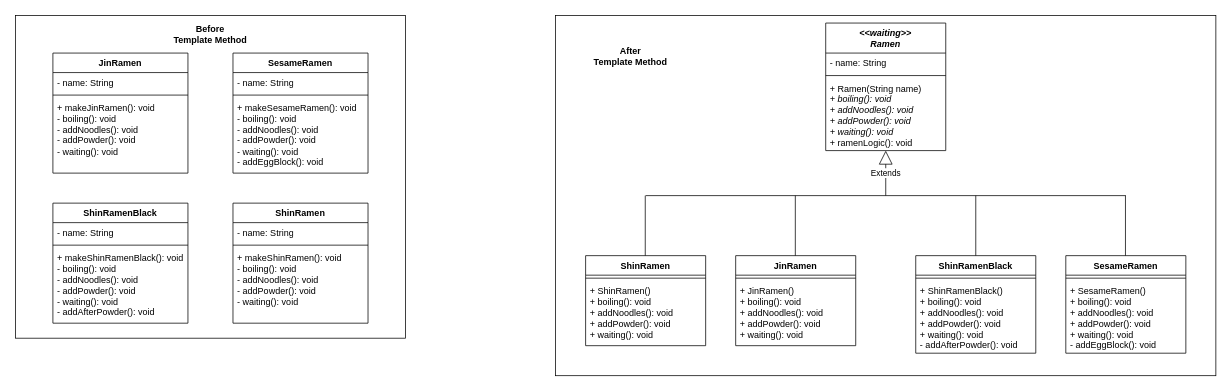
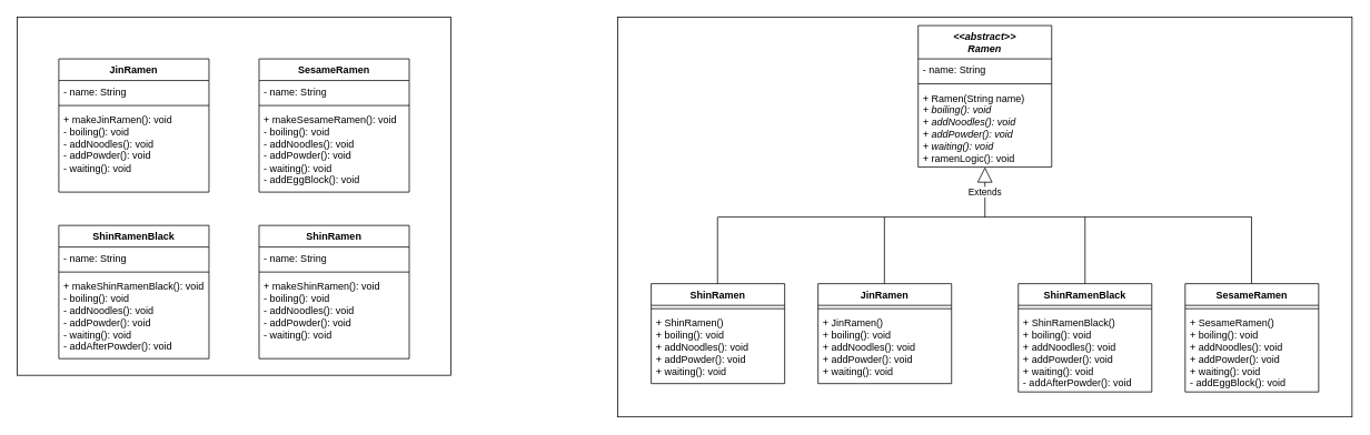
  <mxCell id="0" />
  <mxCell id="1" parent="0" />
  <mxCell id="2" value="" style="rounded=0;whiteSpace=wrap;html=1;" parent="1" vertex="1"><mxGeometry x="20" y="20" width="520" height="430" as="geometry" /></mxCell>
  <mxCell id="3" value="" style="rounded=0;whiteSpace=wrap;html=1;fillColor=default;" parent="1" vertex="1"><mxGeometry x="740" y="20" width="880" height="480" as="geometry" /></mxCell>
  <mxCell id="4" value="JinRamen" style="swimlane;fontStyle=1;align=center;verticalAlign=top;childLayout=stackLayout;horizontal=1;startSize=26;horizontalStack=0;resizeParent=1;resizeParentMax=0;resizeLast=0;collapsible=1;marginBottom=0;whiteSpace=wrap;html=1;" parent="1" vertex="1"><mxGeometry x="980" y="340" width="160" height="120" as="geometry" /></mxCell>
  <mxCell id="5" value="" style="line;strokeWidth=1;fillColor=none;align=left;verticalAlign=middle;spacingTop=-1;spacingLeft=3;spacingRight=3;rotatable=0;labelPosition=right;points=[];portConstraint=eastwest;strokeColor=inherit;" parent="4" vertex="1"><mxGeometry y="26" width="160" height="8" as="geometry" /></mxCell>
  <mxCell id="6" value="+ JinRamen()&lt;br&gt;+ boiling(): void&lt;br style=&quot;border-color: var(--border-color);&quot;&gt;+ addNoodles(): void&lt;br style=&quot;border-color: var(--border-color);&quot;&gt;+ addPowder(): void&lt;br style=&quot;border-color: var(--border-color);&quot;&gt;+ waiting(): void" style="text;strokeColor=none;fillColor=none;align=left;verticalAlign=top;spacingLeft=4;spacingRight=4;overflow=hidden;rotatable=0;points=[[0,0.5],[1,0.5]];portConstraint=eastwest;whiteSpace=wrap;html=1;" parent="4" vertex="1"><mxGeometry y="34" width="160" height="86" as="geometry" /></mxCell>
  <mxCell id="7" value="ShinRamen" style="swimlane;fontStyle=1;align=center;verticalAlign=top;childLayout=stackLayout;horizontal=1;startSize=26;horizontalStack=0;resizeParent=1;resizeParentMax=0;resizeLast=0;collapsible=1;marginBottom=0;whiteSpace=wrap;html=1;" parent="1" vertex="1"><mxGeometry x="780" y="340" width="160" height="120" as="geometry" /></mxCell>
  <mxCell id="8" value="" style="line;strokeWidth=1;fillColor=none;align=left;verticalAlign=middle;spacingTop=-1;spacingLeft=3;spacingRight=3;rotatable=0;labelPosition=right;points=[];portConstraint=eastwest;strokeColor=inherit;" parent="7" vertex="1"><mxGeometry y="26" width="160" height="8" as="geometry" /></mxCell>
  <mxCell id="9" value="+ ShinRamen()&lt;br&gt;+ boiling(): void&lt;br&gt;+ addNoodles(): void&lt;br&gt;+ addPowder(): void&lt;br&gt;+ waiting(): void" style="text;strokeColor=none;fillColor=none;align=left;verticalAlign=top;spacingLeft=4;spacingRight=4;overflow=hidden;rotatable=0;points=[[0,0.5],[1,0.5]];portConstraint=eastwest;whiteSpace=wrap;html=1;" parent="7" vertex="1"><mxGeometry y="34" width="160" height="86" as="geometry" /></mxCell>
  <mxCell id="10" value="SesameRamen" style="swimlane;fontStyle=1;align=center;verticalAlign=top;childLayout=stackLayout;horizontal=1;startSize=26;horizontalStack=0;resizeParent=1;resizeParentMax=0;resizeLast=0;collapsible=1;marginBottom=0;whiteSpace=wrap;html=1;" parent="1" vertex="1"><mxGeometry x="1420" y="340" width="160" height="130" as="geometry" /></mxCell>
  <mxCell id="11" value="" style="line;strokeWidth=1;fillColor=none;align=left;verticalAlign=middle;spacingTop=-1;spacingLeft=3;spacingRight=3;rotatable=0;labelPosition=right;points=[];portConstraint=eastwest;strokeColor=inherit;" parent="10" vertex="1"><mxGeometry y="26" width="160" height="8" as="geometry" /></mxCell>
  <mxCell id="12" value="+ SesameRamen()&lt;br&gt;+ boiling(): void&lt;br style=&quot;border-color: var(--border-color);&quot;&gt;+ addNoodles(): void&lt;br style=&quot;border-color: var(--border-color);&quot;&gt;+ addPowder(): void&lt;br style=&quot;border-color: var(--border-color);&quot;&gt;+ waiting(): void&lt;br&gt;- addEggBlock(): void" style="text;strokeColor=none;fillColor=none;align=left;verticalAlign=top;spacingLeft=4;spacingRight=4;overflow=hidden;rotatable=0;points=[[0,0.5],[1,0.5]];portConstraint=eastwest;whiteSpace=wrap;html=1;" parent="10" vertex="1"><mxGeometry y="34" width="160" height="96" as="geometry" /></mxCell>
  <mxCell id="13" value="ShinRamenBlack" style="swimlane;fontStyle=1;align=center;verticalAlign=top;childLayout=stackLayout;horizontal=1;startSize=26;horizontalStack=0;resizeParent=1;resizeParentMax=0;resizeLast=0;collapsible=1;marginBottom=0;whiteSpace=wrap;html=1;" parent="1" vertex="1"><mxGeometry x="1220" y="340" width="160" height="130" as="geometry" /></mxCell>
  <mxCell id="14" value="" style="line;strokeWidth=1;fillColor=none;align=left;verticalAlign=middle;spacingTop=-1;spacingLeft=3;spacingRight=3;rotatable=0;labelPosition=right;points=[];portConstraint=eastwest;strokeColor=inherit;" parent="13" vertex="1"><mxGeometry y="26" width="160" height="8" as="geometry" /></mxCell>
  <mxCell id="15" value="+ ShinRamenBlack()&lt;br&gt;+ boiling(): void&lt;br style=&quot;border-color: var(--border-color);&quot;&gt;+ addNoodles(): void&lt;br style=&quot;border-color: var(--border-color);&quot;&gt;+ addPowder(): void&lt;br style=&quot;border-color: var(--border-color);&quot;&gt;+ waiting(): void&lt;br&gt;- addAfterPowder(): void" style="text;strokeColor=none;fillColor=none;align=left;verticalAlign=top;spacingLeft=4;spacingRight=4;overflow=hidden;rotatable=0;points=[[0,0.5],[1,0.5]];portConstraint=eastwest;whiteSpace=wrap;html=1;" parent="13" vertex="1"><mxGeometry y="34" width="160" height="96" as="geometry" /></mxCell>
  <mxCell id="16" value="" style="endArrow=none;html=1;rounded=0;" parent="1" edge="1"><mxGeometry width="50" height="50" relative="1" as="geometry"><mxPoint x="860" y="260" as="sourcePoint" /><mxPoint x="1500" y="260" as="targetPoint" /></mxGeometry></mxCell>
  <mxCell id="17" value="" style="endArrow=none;html=1;rounded=0;" parent="1" edge="1"><mxGeometry width="50" height="50" relative="1" as="geometry"><mxPoint x="859.5" y="340" as="sourcePoint" /><mxPoint x="859.5" y="260" as="targetPoint" /></mxGeometry></mxCell>
  <mxCell id="18" value="" style="endArrow=none;html=1;rounded=0;" parent="1" edge="1"><mxGeometry width="50" height="50" relative="1" as="geometry"><mxPoint x="1059.5" y="340" as="sourcePoint" /><mxPoint x="1059.5" y="260" as="targetPoint" /></mxGeometry></mxCell>
  <mxCell id="19" value="" style="endArrow=none;html=1;rounded=0;" parent="1" edge="1"><mxGeometry width="50" height="50" relative="1" as="geometry"><mxPoint x="1300" y="340" as="sourcePoint" /><mxPoint x="1300" y="260" as="targetPoint" /></mxGeometry></mxCell>
  <mxCell id="20" value="" style="endArrow=none;html=1;rounded=0;" parent="1" edge="1"><mxGeometry width="50" height="50" relative="1" as="geometry"><mxPoint x="1499.5" y="340" as="sourcePoint" /><mxPoint x="1499.5" y="260" as="targetPoint" /></mxGeometry></mxCell>
  <mxCell id="21" value="Extends" style="endArrow=block;endSize=16;endFill=0;html=1;rounded=0;" parent="1" edge="1"><mxGeometry width="160" relative="1" as="geometry"><mxPoint x="1180" y="260" as="sourcePoint" /><mxPoint x="1180" y="200" as="targetPoint" /></mxGeometry></mxCell>
- <mxCell id="22" value="&lt;b&gt;After&lt;br&gt;Template Method&lt;/b&gt;" style="text;html=1;strokeColor=none;fillColor=none;align=center;verticalAlign=middle;whiteSpace=wrap;rounded=0;" parent="1" vertex="1"><mxGeometry x="780" y="60" width="120" height="30" as="geometry" /></mxCell>
- <mxCell id="23" value="&lt;b&gt;Before&lt;br&gt;Template Method&lt;/b&gt;" style="text;html=1;strokeColor=none;fillColor=none;align=center;verticalAlign=middle;whiteSpace=wrap;rounded=0;" parent="1" vertex="1"><mxGeometry x="215" y="30" width="130" height="30" as="geometry" /></mxCell>
  <mxCell id="24" value="ShinRamen" style="swimlane;fontStyle=1;align=center;verticalAlign=top;childLayout=stackLayout;horizontal=1;startSize=26;horizontalStack=0;resizeParent=1;resizeParentMax=0;resizeLast=0;collapsible=1;marginBottom=0;whiteSpace=wrap;html=1;" parent="1" vertex="1"><mxGeometry x="310" y="270" width="180" height="160" as="geometry" /></mxCell>
  <mxCell id="25" value="- name: String" style="text;strokeColor=none;fillColor=none;align=left;verticalAlign=top;spacingLeft=4;spacingRight=4;overflow=hidden;rotatable=0;points=[[0,0.5],[1,0.5]];portConstraint=eastwest;whiteSpace=wrap;html=1;" parent="24" vertex="1"><mxGeometry y="26" width="180" height="26" as="geometry" /></mxCell>
  <mxCell id="26" value="" style="line;strokeWidth=1;fillColor=none;align=left;verticalAlign=middle;spacingTop=-1;spacingLeft=3;spacingRight=3;rotatable=0;labelPosition=right;points=[];portConstraint=eastwest;strokeColor=inherit;" parent="24" vertex="1"><mxGeometry y="52" width="180" height="8" as="geometry" /></mxCell>
  <mxCell id="27" value="+ makeShinRamen(): void&lt;br style=&quot;border-color: var(--border-color);&quot;&gt;- boiling(): void&lt;br style=&quot;border-color: var(--border-color);&quot;&gt;- addNoodles(): void&lt;br style=&quot;border-color: var(--border-color);&quot;&gt;- addPowder(): void&lt;br style=&quot;border-color: var(--border-color);&quot;&gt;- waiting(): void" style="text;strokeColor=none;fillColor=none;align=left;verticalAlign=top;spacingLeft=4;spacingRight=4;overflow=hidden;rotatable=0;points=[[0,0.5],[1,0.5]];portConstraint=eastwest;whiteSpace=wrap;html=1;" parent="24" vertex="1"><mxGeometry y="60" width="180" height="100" as="geometry" /></mxCell>
  <mxCell id="28" value="SesameRamen" style="swimlane;fontStyle=1;align=center;verticalAlign=top;childLayout=stackLayout;horizontal=1;startSize=26;horizontalStack=0;resizeParent=1;resizeParentMax=0;resizeLast=0;collapsible=1;marginBottom=0;whiteSpace=wrap;html=1;" parent="1" vertex="1"><mxGeometry x="310" y="70" width="180" height="160" as="geometry" /></mxCell>
  <mxCell id="29" value="- name: String" style="text;strokeColor=none;fillColor=none;align=left;verticalAlign=top;spacingLeft=4;spacingRight=4;overflow=hidden;rotatable=0;points=[[0,0.5],[1,0.5]];portConstraint=eastwest;whiteSpace=wrap;html=1;" parent="28" vertex="1"><mxGeometry y="26" width="180" height="26" as="geometry" /></mxCell>
  <mxCell id="30" value="" style="line;strokeWidth=1;fillColor=none;align=left;verticalAlign=middle;spacingTop=-1;spacingLeft=3;spacingRight=3;rotatable=0;labelPosition=right;points=[];portConstraint=eastwest;strokeColor=inherit;" parent="28" vertex="1"><mxGeometry y="52" width="180" height="8" as="geometry" /></mxCell>
  <mxCell id="31" value="+ makeSesameRamen(): void&lt;br style=&quot;border-color: var(--border-color);&quot;&gt;- boiling(): void&lt;br style=&quot;border-color: var(--border-color);&quot;&gt;- addNoodles(): void&lt;br style=&quot;border-color: var(--border-color);&quot;&gt;- addPowder(): void&lt;br style=&quot;border-color: var(--border-color);&quot;&gt;- waiting(): void&lt;br style=&quot;border-color: var(--border-color);&quot;&gt;- addEggBlock(): void" style="text;strokeColor=none;fillColor=none;align=left;verticalAlign=top;spacingLeft=4;spacingRight=4;overflow=hidden;rotatable=0;points=[[0,0.5],[1,0.5]];portConstraint=eastwest;whiteSpace=wrap;html=1;" parent="28" vertex="1"><mxGeometry y="60" width="180" height="100" as="geometry" /></mxCell>
  <mxCell id="32" value="JinRamen" style="swimlane;fontStyle=1;align=center;verticalAlign=top;childLayout=stackLayout;horizontal=1;startSize=26;horizontalStack=0;resizeParent=1;resizeParentMax=0;resizeLast=0;collapsible=1;marginBottom=0;whiteSpace=wrap;html=1;" parent="1" vertex="1"><mxGeometry x="70" y="70" width="180" height="160" as="geometry" /></mxCell>
  <mxCell id="33" value="- name: String" style="text;strokeColor=none;fillColor=none;align=left;verticalAlign=top;spacingLeft=4;spacingRight=4;overflow=hidden;rotatable=0;points=[[0,0.5],[1,0.5]];portConstraint=eastwest;whiteSpace=wrap;html=1;" parent="32" vertex="1"><mxGeometry y="26" width="180" height="26" as="geometry" /></mxCell>
  <mxCell id="34" value="" style="line;strokeWidth=1;fillColor=none;align=left;verticalAlign=middle;spacingTop=-1;spacingLeft=3;spacingRight=3;rotatable=0;labelPosition=right;points=[];portConstraint=eastwest;strokeColor=inherit;" parent="32" vertex="1"><mxGeometry y="52" width="180" height="8" as="geometry" /></mxCell>
  <mxCell id="35" value="+ makeJinRamen(): void&lt;br style=&quot;border-color: var(--border-color);&quot;&gt;- boiling(): void&lt;br style=&quot;border-color: var(--border-color);&quot;&gt;- addNoodles(): void&lt;br style=&quot;border-color: var(--border-color);&quot;&gt;- addPowder(): void&lt;br style=&quot;border-color: var(--border-color);&quot;&gt;- waiting(): void" style="text;strokeColor=none;fillColor=none;align=left;verticalAlign=top;spacingLeft=4;spacingRight=4;overflow=hidden;rotatable=0;points=[[0,0.5],[1,0.5]];portConstraint=eastwest;whiteSpace=wrap;html=1;" parent="32" vertex="1"><mxGeometry y="60" width="180" height="100" as="geometry" /></mxCell>
  <mxCell id="36" value="ShinRamenBlack" style="swimlane;fontStyle=1;align=center;verticalAlign=top;childLayout=stackLayout;horizontal=1;startSize=26;horizontalStack=0;resizeParent=1;resizeParentMax=0;resizeLast=0;collapsible=1;marginBottom=0;whiteSpace=wrap;html=1;" parent="1" vertex="1"><mxGeometry x="70" y="270" width="180" height="160" as="geometry" /></mxCell>
  <mxCell id="37" value="- name: String" style="text;strokeColor=none;fillColor=none;align=left;verticalAlign=top;spacingLeft=4;spacingRight=4;overflow=hidden;rotatable=0;points=[[0,0.5],[1,0.5]];portConstraint=eastwest;whiteSpace=wrap;html=1;" parent="36" vertex="1"><mxGeometry y="26" width="180" height="26" as="geometry" /></mxCell>
  <mxCell id="38" value="" style="line;strokeWidth=1;fillColor=none;align=left;verticalAlign=middle;spacingTop=-1;spacingLeft=3;spacingRight=3;rotatable=0;labelPosition=right;points=[];portConstraint=eastwest;strokeColor=inherit;" parent="36" vertex="1"><mxGeometry y="52" width="180" height="8" as="geometry" /></mxCell>
  <mxCell id="39" value="+ makeShinRamenBlack(): void&lt;br style=&quot;border-color: var(--border-color);&quot;&gt;- boiling(): void&lt;br style=&quot;border-color: var(--border-color);&quot;&gt;- addNoodles(): void&lt;br style=&quot;border-color: var(--border-color);&quot;&gt;- addPowder(): void&lt;br style=&quot;border-color: var(--border-color);&quot;&gt;- waiting(): void&lt;br style=&quot;border-color: var(--border-color);&quot;&gt;- addAfterPowder(): void" style="text;strokeColor=none;fillColor=none;align=left;verticalAlign=top;spacingLeft=4;spacingRight=4;overflow=hidden;rotatable=0;points=[[0,0.5],[1,0.5]];portConstraint=eastwest;whiteSpace=wrap;html=1;" parent="36" vertex="1"><mxGeometry y="60" width="180" height="100" as="geometry" /></mxCell>
- <mxCell id="40" value="&lt;i style=&quot;border-color: var(--border-color);&quot;&gt;&amp;lt;&amp;lt;waiting&amp;gt;&amp;gt;&lt;br style=&quot;border-color: var(--border-color);&quot;&gt;Ramen&lt;/i&gt;" style="swimlane;fontStyle=1;align=center;verticalAlign=top;childLayout=stackLayout;horizontal=1;startSize=40;horizontalStack=0;resizeParent=1;resizeParentMax=0;resizeLast=0;collapsible=1;marginBottom=0;whiteSpace=wrap;html=1;" parent="1" vertex="1"><mxGeometry x="1100" y="30" width="160" height="170" as="geometry" /></mxCell>
+ <mxCell id="40" value="&lt;i style=&quot;border-color: var(--border-color);&quot;&gt;&amp;lt;&amp;lt;abstract&amp;gt;&amp;gt;&lt;br style=&quot;border-color: var(--border-color);&quot;&gt;Ramen&lt;/i&gt;" style="swimlane;fontStyle=1;align=center;verticalAlign=top;childLayout=stackLayout;horizontal=1;startSize=40;horizontalStack=0;resizeParent=1;resizeParentMax=0;resizeLast=0;collapsible=1;marginBottom=0;whiteSpace=wrap;html=1;" parent="1" vertex="1"><mxGeometry x="1100" y="30" width="160" height="170" as="geometry" /></mxCell>
  <mxCell id="41" value="- name: String" style="text;strokeColor=none;fillColor=none;align=left;verticalAlign=top;spacingLeft=4;spacingRight=4;overflow=hidden;rotatable=0;points=[[0,0.5],[1,0.5]];portConstraint=eastwest;whiteSpace=wrap;html=1;" parent="40" vertex="1"><mxGeometry y="40" width="160" height="26" as="geometry" /></mxCell>
  <mxCell id="42" value="" style="line;strokeWidth=1;fillColor=none;align=left;verticalAlign=middle;spacingTop=-1;spacingLeft=3;spacingRight=3;rotatable=0;labelPosition=right;points=[];portConstraint=eastwest;strokeColor=inherit;" parent="40" vertex="1"><mxGeometry y="66" width="160" height="8" as="geometry" /></mxCell>
  <mxCell id="43" value="&lt;span style=&quot;border-color: var(--border-color);&quot;&gt;+ Ramen(String name)&lt;br&gt;&lt;i&gt;+ boiling(): void&lt;/i&gt;&lt;/span&gt;&lt;br style=&quot;border-color: var(--border-color);&quot;&gt;&lt;i style=&quot;border-color: var(--border-color);&quot;&gt;+ addNoodles(): void&lt;/i&gt;&lt;br style=&quot;border-color: var(--border-color);&quot;&gt;&lt;i style=&quot;border-color: var(--border-color);&quot;&gt;+ addPowder(): void&lt;/i&gt;&lt;br style=&quot;border-color: var(--border-color);&quot;&gt;&lt;i style=&quot;border-color: var(--border-color);&quot;&gt;+ waiting(): void&lt;/i&gt;&lt;br style=&quot;border-color: var(--border-color);&quot;&gt;+ ramenLogic(): void" style="text;strokeColor=none;fillColor=none;align=left;verticalAlign=top;spacingLeft=4;spacingRight=4;overflow=hidden;rotatable=0;points=[[0,0.5],[1,0.5]];portConstraint=eastwest;whiteSpace=wrap;html=1;" parent="40" vertex="1"><mxGeometry y="74" width="160" height="96" as="geometry" /></mxCell>
